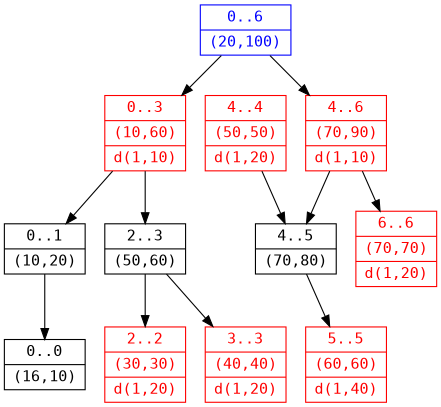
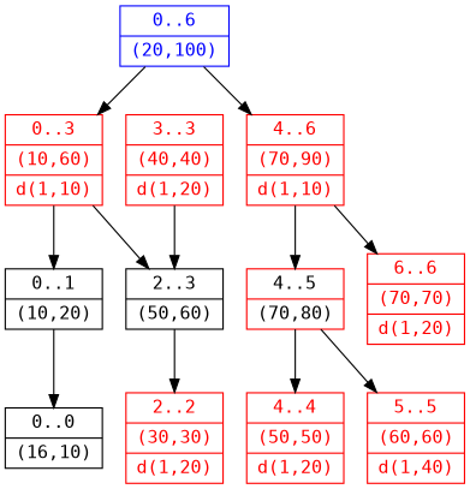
  digraph {
    fontname="DejaVu Sans Mono"
    node [color=red fontcolor=red fontname="DejaVu Sans Mono" shape=record]
    edge [fontname="DejaVu Sans Mono"]
    n1 [color=blue fontcolor=blue label="{0..6|(20,100)}"]
    n2 [label="{0..3|(10,60)|d(1,10)}"]
    n3 [label="{4..6|(70,90)|d(1,10)}"]
    n4 [label="{0..1|(10,20)}" color="" fontcolor=""]
    n5 [label="{2..3|(50,60)}" color="" fontcolor=""]
-   n6 [label="{4..5|(70,80)}" color="" fontcolor=""]
+   n6 [label="{4..5|(70,80)}" fontcolor=""]
    n7 [label="{6..6|(70,70)|d(1,20)}"]
    n8 [label="{0..0|(16,10)}" color="" fontcolor=""]
    n9 [label="{2..2|(30,30)|d(1,20)}"]
    n10 [label="{3..3|(40,40)|d(1,20)}"]
    n11 [label="{4..4|(50,50)|d(1,20)}"]
    n12 [label="{5..5|(60,60)|d(1,40)}"]
    n1 -> n2
    n1 -> n3
    n2 -> n4
    n2 -> n5
    n3 -> n6
    n3 -> n7
    n4 -> n8
    n5 -> n9
-   n5 -> n10
-   n11 -> n6
+   n10 -> n5
+   n6 -> n11
    n6 -> n12
  }
